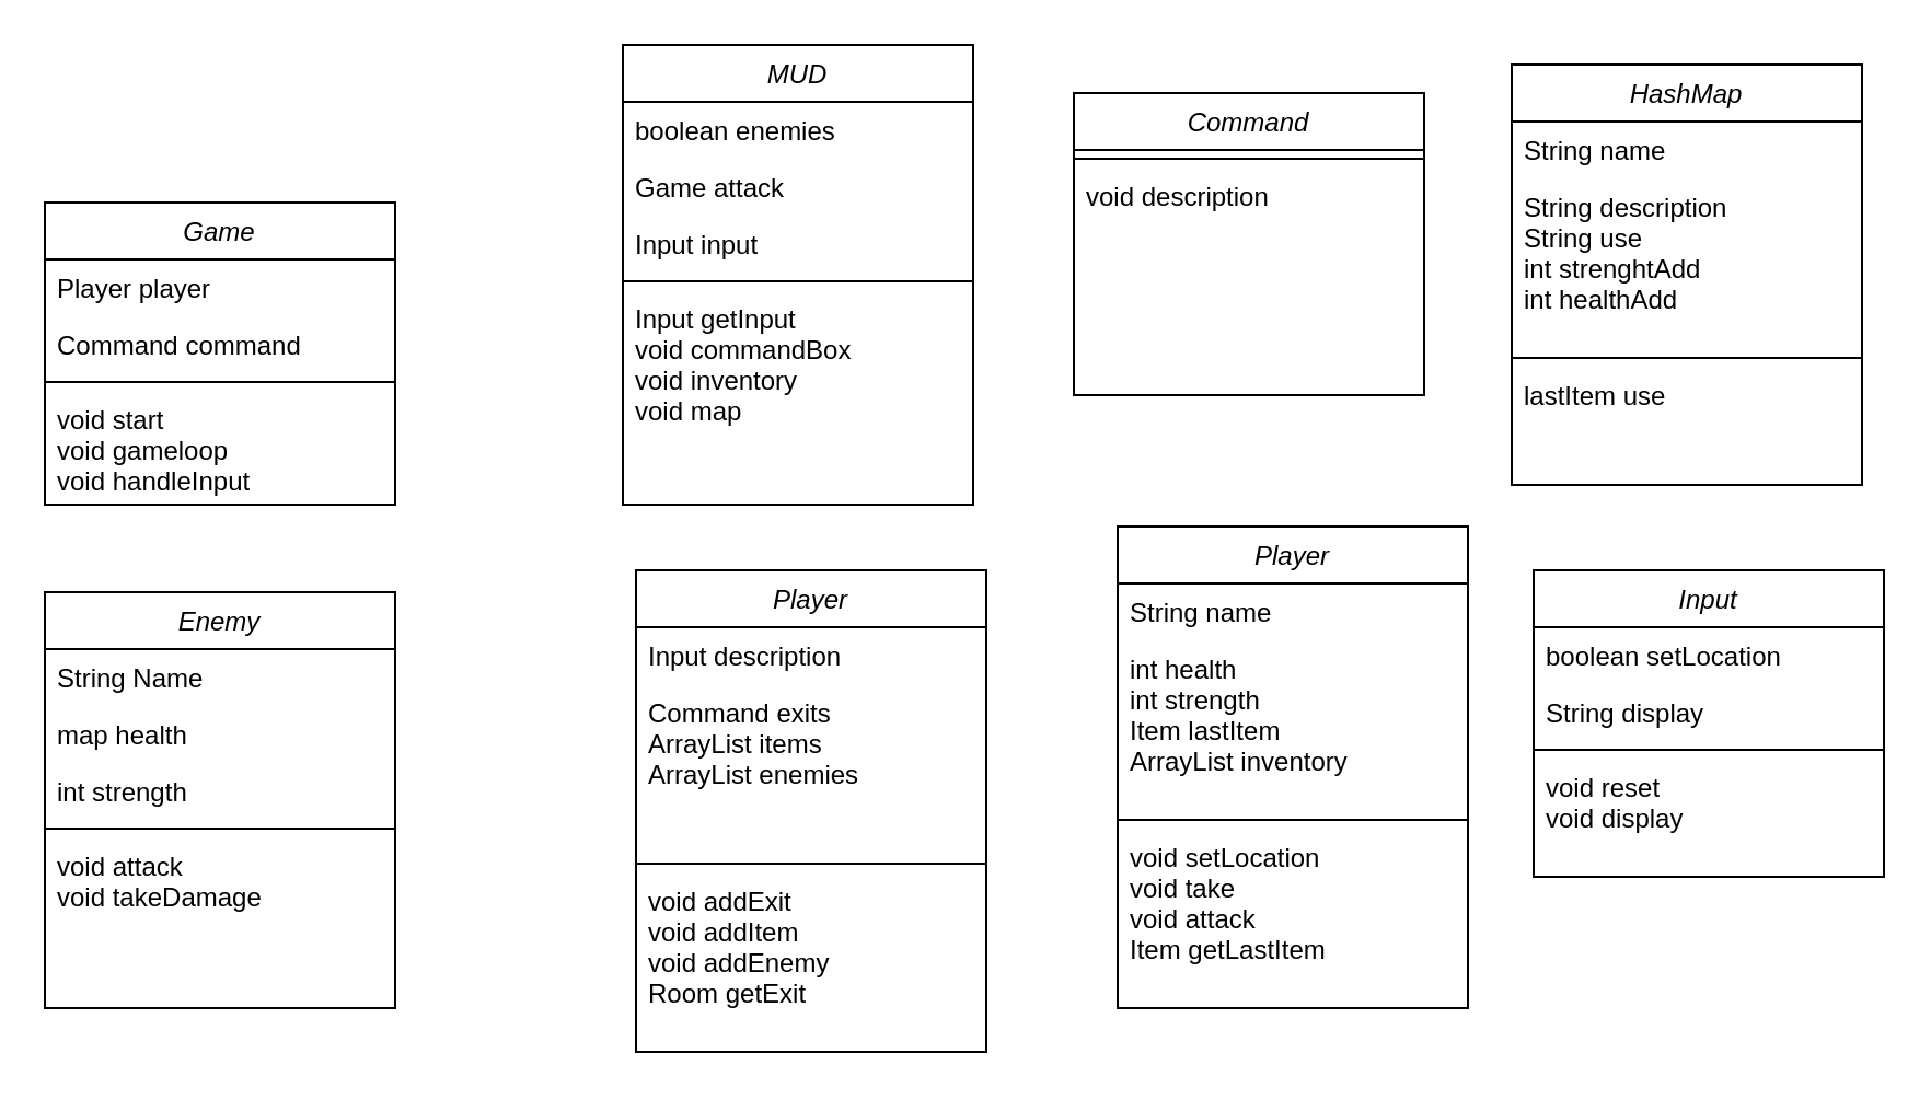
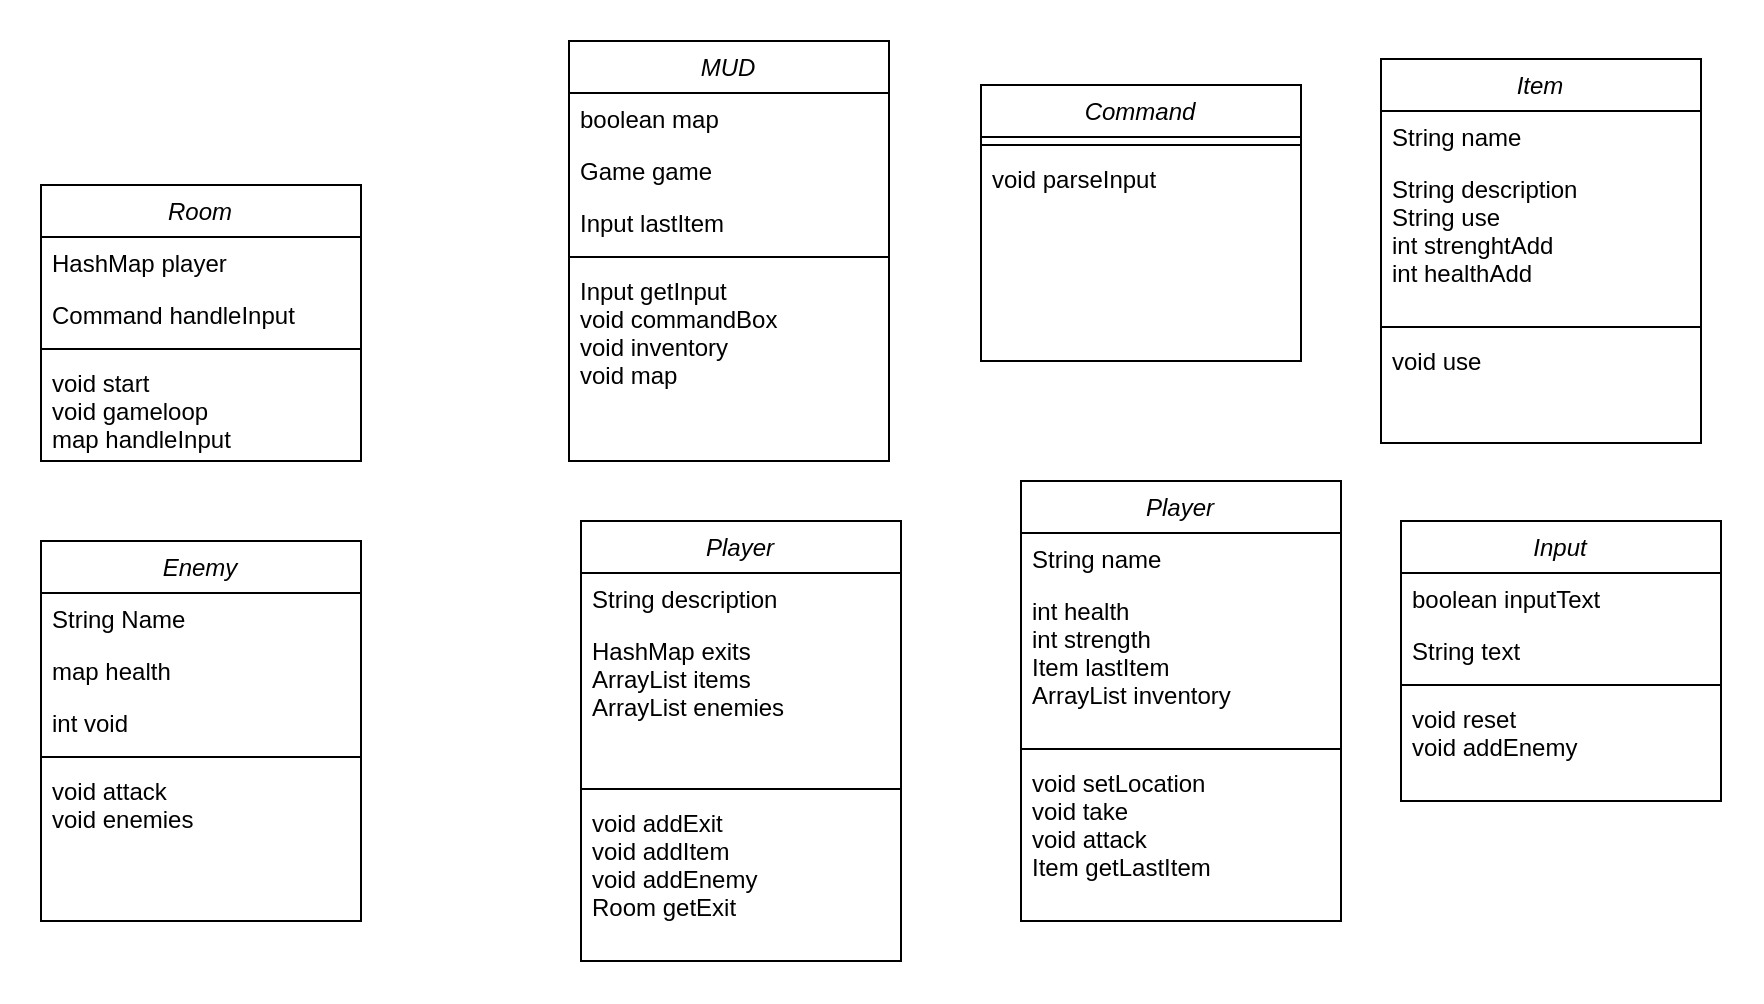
  <mxCell id="0" />
  <mxCell id="1" parent="0" />
  <mxCell id="2" value="MUD" style="swimlane;fontStyle=2;align=center;verticalAlign=top;childLayout=stackLayout;horizontal=1;startSize=26;horizontalStack=0;resizeParent=1;resizeLast=0;collapsible=1;marginBottom=0;rounded=0;shadow=0;strokeWidth=1;" parent="1" vertex="1"><mxGeometry x="284" y="20" width="160" height="210" as="geometry"><mxRectangle x="230" y="140" width="160" height="26" as="alternateBounds" /></mxGeometry></mxCell>
- <mxCell id="3" value="boolean enemies" style="text;align=left;verticalAlign=top;spacingLeft=4;spacingRight=4;overflow=hidden;rotatable=0;points=[[0,0.5],[1,0.5]];portConstraint=eastwest;" parent="2" vertex="1"><mxGeometry y="26" width="160" height="26" as="geometry" /></mxCell>
- <mxCell id="4" value="Game attack" style="text;align=left;verticalAlign=top;spacingLeft=4;spacingRight=4;overflow=hidden;rotatable=0;points=[[0,0.5],[1,0.5]];portConstraint=eastwest;rounded=0;shadow=0;html=0;" parent="2" vertex="1"><mxGeometry y="52" width="160" height="26" as="geometry" /></mxCell>
- <mxCell id="5" value="Input input" style="text;align=left;verticalAlign=top;spacingLeft=4;spacingRight=4;overflow=hidden;rotatable=0;points=[[0,0.5],[1,0.5]];portConstraint=eastwest;rounded=0;shadow=0;html=0;" parent="2" vertex="1"><mxGeometry y="78" width="160" height="26" as="geometry" /></mxCell>
+ <mxCell id="3" value="boolean map" style="text;align=left;verticalAlign=top;spacingLeft=4;spacingRight=4;overflow=hidden;rotatable=0;points=[[0,0.5],[1,0.5]];portConstraint=eastwest;" parent="2" vertex="1"><mxGeometry y="26" width="160" height="26" as="geometry" /></mxCell>
+ <mxCell id="4" value="Game game" style="text;align=left;verticalAlign=top;spacingLeft=4;spacingRight=4;overflow=hidden;rotatable=0;points=[[0,0.5],[1,0.5]];portConstraint=eastwest;rounded=0;shadow=0;html=0;" parent="2" vertex="1"><mxGeometry y="52" width="160" height="26" as="geometry" /></mxCell>
+ <mxCell id="5" value="Input lastItem" style="text;align=left;verticalAlign=top;spacingLeft=4;spacingRight=4;overflow=hidden;rotatable=0;points=[[0,0.5],[1,0.5]];portConstraint=eastwest;rounded=0;shadow=0;html=0;" parent="2" vertex="1"><mxGeometry y="78" width="160" height="26" as="geometry" /></mxCell>
  <mxCell id="6" value="" style="line;html=1;strokeWidth=1;align=left;verticalAlign=middle;spacingTop=-1;spacingLeft=3;spacingRight=3;rotatable=0;labelPosition=right;points=[];portConstraint=eastwest;" parent="2" vertex="1"><mxGeometry y="104" width="160" height="8" as="geometry" /></mxCell>
  <mxCell id="7" value="Input getInput&#10;void commandBox&#10;void inventory&#10;void map" style="text;align=left;verticalAlign=top;spacingLeft=4;spacingRight=4;overflow=hidden;rotatable=0;points=[[0,0.5],[1,0.5]];portConstraint=eastwest;" parent="2" vertex="1"><mxGeometry y="112" width="160" height="98" as="geometry" /></mxCell>
  <mxCell id="8" value="Command" style="swimlane;fontStyle=2;align=center;verticalAlign=top;childLayout=stackLayout;horizontal=1;startSize=26;horizontalStack=0;resizeParent=1;resizeLast=0;collapsible=1;marginBottom=0;rounded=0;shadow=0;strokeWidth=1;" vertex="1" parent="1"><mxGeometry x="490" y="42" width="160" height="138" as="geometry"><mxRectangle x="230" y="140" width="160" height="26" as="alternateBounds" /></mxGeometry></mxCell>
  <mxCell id="9" value="" style="line;html=1;strokeWidth=1;align=left;verticalAlign=middle;spacingTop=-1;spacingLeft=3;spacingRight=3;rotatable=0;labelPosition=right;points=[];portConstraint=eastwest;" vertex="1" parent="8"><mxGeometry y="26" width="160" height="8" as="geometry" /></mxCell>
- <mxCell id="10" value="void description" style="text;align=left;verticalAlign=top;spacingLeft=4;spacingRight=4;overflow=hidden;rotatable=0;points=[[0,0.5],[1,0.5]];portConstraint=eastwest;" vertex="1" parent="8"><mxGeometry y="34" width="160" height="26" as="geometry" /></mxCell>
+ <mxCell id="10" value="void parseInput" style="text;align=left;verticalAlign=top;spacingLeft=4;spacingRight=4;overflow=hidden;rotatable=0;points=[[0,0.5],[1,0.5]];portConstraint=eastwest;" vertex="1" parent="8"><mxGeometry y="34" width="160" height="26" as="geometry" /></mxCell>
  <mxCell id="11" value="Input" style="swimlane;fontStyle=2;align=center;verticalAlign=top;childLayout=stackLayout;horizontal=1;startSize=26;horizontalStack=0;resizeParent=1;resizeLast=0;collapsible=1;marginBottom=0;rounded=0;shadow=0;strokeWidth=1;" vertex="1" parent="1"><mxGeometry x="700" y="260" width="160" height="140" as="geometry"><mxRectangle x="230" y="140" width="160" height="26" as="alternateBounds" /></mxGeometry></mxCell>
- <mxCell id="12" value="boolean setLocation" style="text;align=left;verticalAlign=top;spacingLeft=4;spacingRight=4;overflow=hidden;rotatable=0;points=[[0,0.5],[1,0.5]];portConstraint=eastwest;" vertex="1" parent="11"><mxGeometry y="26" width="160" height="26" as="geometry" /></mxCell>
- <mxCell id="13" value="String display" style="text;align=left;verticalAlign=top;spacingLeft=4;spacingRight=4;overflow=hidden;rotatable=0;points=[[0,0.5],[1,0.5]];portConstraint=eastwest;rounded=0;shadow=0;html=0;" vertex="1" parent="11"><mxGeometry y="52" width="160" height="26" as="geometry" /></mxCell>
+ <mxCell id="12" value="boolean inputText" style="text;align=left;verticalAlign=top;spacingLeft=4;spacingRight=4;overflow=hidden;rotatable=0;points=[[0,0.5],[1,0.5]];portConstraint=eastwest;" vertex="1" parent="11"><mxGeometry y="26" width="160" height="26" as="geometry" /></mxCell>
+ <mxCell id="13" value="String text" style="text;align=left;verticalAlign=top;spacingLeft=4;spacingRight=4;overflow=hidden;rotatable=0;points=[[0,0.5],[1,0.5]];portConstraint=eastwest;rounded=0;shadow=0;html=0;" vertex="1" parent="11"><mxGeometry y="52" width="160" height="26" as="geometry" /></mxCell>
  <mxCell id="14" value="" style="line;html=1;strokeWidth=1;align=left;verticalAlign=middle;spacingTop=-1;spacingLeft=3;spacingRight=3;rotatable=0;labelPosition=right;points=[];portConstraint=eastwest;" vertex="1" parent="11"><mxGeometry y="78" width="160" height="8" as="geometry" /></mxCell>
- <mxCell id="15" value="void reset&#10;void display" style="text;align=left;verticalAlign=top;spacingLeft=4;spacingRight=4;overflow=hidden;rotatable=0;points=[[0,0.5],[1,0.5]];portConstraint=eastwest;" vertex="1" parent="11"><mxGeometry y="86" width="160" height="54" as="geometry" /></mxCell>
- <mxCell id="16" value="Game" style="swimlane;fontStyle=2;align=center;verticalAlign=top;childLayout=stackLayout;horizontal=1;startSize=26;horizontalStack=0;resizeParent=1;resizeLast=0;collapsible=1;marginBottom=0;rounded=0;shadow=0;strokeWidth=1;" vertex="1" parent="1"><mxGeometry x="20" y="92" width="160" height="138" as="geometry"><mxRectangle x="230" y="140" width="160" height="26" as="alternateBounds" /></mxGeometry></mxCell>
- <mxCell id="17" value="Player player" style="text;align=left;verticalAlign=top;spacingLeft=4;spacingRight=4;overflow=hidden;rotatable=0;points=[[0,0.5],[1,0.5]];portConstraint=eastwest;" vertex="1" parent="16"><mxGeometry y="26" width="160" height="26" as="geometry" /></mxCell>
- <mxCell id="18" value="Command command" style="text;align=left;verticalAlign=top;spacingLeft=4;spacingRight=4;overflow=hidden;rotatable=0;points=[[0,0.5],[1,0.5]];portConstraint=eastwest;rounded=0;shadow=0;html=0;" vertex="1" parent="16"><mxGeometry y="52" width="160" height="26" as="geometry" /></mxCell>
+ <mxCell id="15" value="void reset&#10;void addEnemy" style="text;align=left;verticalAlign=top;spacingLeft=4;spacingRight=4;overflow=hidden;rotatable=0;points=[[0,0.5],[1,0.5]];portConstraint=eastwest;" vertex="1" parent="11"><mxGeometry y="86" width="160" height="54" as="geometry" /></mxCell>
+ <mxCell id="16" value="Room" style="swimlane;fontStyle=2;align=center;verticalAlign=top;childLayout=stackLayout;horizontal=1;startSize=26;horizontalStack=0;resizeParent=1;resizeLast=0;collapsible=1;marginBottom=0;rounded=0;shadow=0;strokeWidth=1;" vertex="1" parent="1"><mxGeometry x="20" y="92" width="160" height="138" as="geometry"><mxRectangle x="230" y="140" width="160" height="26" as="alternateBounds" /></mxGeometry></mxCell>
+ <mxCell id="17" value="HashMap player" style="text;align=left;verticalAlign=top;spacingLeft=4;spacingRight=4;overflow=hidden;rotatable=0;points=[[0,0.5],[1,0.5]];portConstraint=eastwest;" vertex="1" parent="16"><mxGeometry y="26" width="160" height="26" as="geometry" /></mxCell>
+ <mxCell id="18" value="Command handleInput" style="text;align=left;verticalAlign=top;spacingLeft=4;spacingRight=4;overflow=hidden;rotatable=0;points=[[0,0.5],[1,0.5]];portConstraint=eastwest;rounded=0;shadow=0;html=0;" vertex="1" parent="16"><mxGeometry y="52" width="160" height="26" as="geometry" /></mxCell>
  <mxCell id="19" value="" style="line;html=1;strokeWidth=1;align=left;verticalAlign=middle;spacingTop=-1;spacingLeft=3;spacingRight=3;rotatable=0;labelPosition=right;points=[];portConstraint=eastwest;" vertex="1" parent="16"><mxGeometry y="78" width="160" height="8" as="geometry" /></mxCell>
- <mxCell id="20" value="void start&#10;void gameloop&#10;void handleInput" style="text;align=left;verticalAlign=top;spacingLeft=4;spacingRight=4;overflow=hidden;rotatable=0;points=[[0,0.5],[1,0.5]];portConstraint=eastwest;" vertex="1" parent="16"><mxGeometry y="86" width="160" height="44" as="geometry" /></mxCell>
+ <mxCell id="20" value="void start&#10;void gameloop&#10;map handleInput" style="text;align=left;verticalAlign=top;spacingLeft=4;spacingRight=4;overflow=hidden;rotatable=0;points=[[0,0.5],[1,0.5]];portConstraint=eastwest;" vertex="1" parent="16"><mxGeometry y="86" width="160" height="44" as="geometry" /></mxCell>
  <mxCell id="21" value="Enemy" style="swimlane;fontStyle=2;align=center;verticalAlign=top;childLayout=stackLayout;horizontal=1;startSize=26;horizontalStack=0;resizeParent=1;resizeLast=0;collapsible=1;marginBottom=0;rounded=0;shadow=0;strokeWidth=1;" vertex="1" parent="1"><mxGeometry x="20" y="270" width="160" height="190" as="geometry"><mxRectangle x="230" y="140" width="160" height="26" as="alternateBounds" /></mxGeometry></mxCell>
  <mxCell id="22" value="String Name" style="text;align=left;verticalAlign=top;spacingLeft=4;spacingRight=4;overflow=hidden;rotatable=0;points=[[0,0.5],[1,0.5]];portConstraint=eastwest;" vertex="1" parent="21"><mxGeometry y="26" width="160" height="26" as="geometry" /></mxCell>
  <mxCell id="23" value="map health" style="text;align=left;verticalAlign=top;spacingLeft=4;spacingRight=4;overflow=hidden;rotatable=0;points=[[0,0.5],[1,0.5]];portConstraint=eastwest;rounded=0;shadow=0;html=0;" vertex="1" parent="21"><mxGeometry y="52" width="160" height="26" as="geometry" /></mxCell>
- <mxCell id="24" value="int strength" style="text;align=left;verticalAlign=top;spacingLeft=4;spacingRight=4;overflow=hidden;rotatable=0;points=[[0,0.5],[1,0.5]];portConstraint=eastwest;rounded=0;shadow=0;html=0;" vertex="1" parent="21"><mxGeometry y="78" width="160" height="26" as="geometry" /></mxCell>
+ <mxCell id="24" value="int void" style="text;align=left;verticalAlign=top;spacingLeft=4;spacingRight=4;overflow=hidden;rotatable=0;points=[[0,0.5],[1,0.5]];portConstraint=eastwest;rounded=0;shadow=0;html=0;" vertex="1" parent="21"><mxGeometry y="78" width="160" height="26" as="geometry" /></mxCell>
  <mxCell id="25" value="" style="line;html=1;strokeWidth=1;align=left;verticalAlign=middle;spacingTop=-1;spacingLeft=3;spacingRight=3;rotatable=0;labelPosition=right;points=[];portConstraint=eastwest;" vertex="1" parent="21"><mxGeometry y="104" width="160" height="8" as="geometry" /></mxCell>
- <mxCell id="26" value="void attack&#10;void takeDamage" style="text;align=left;verticalAlign=top;spacingLeft=4;spacingRight=4;overflow=hidden;rotatable=0;points=[[0,0.5],[1,0.5]];portConstraint=eastwest;" vertex="1" parent="21"><mxGeometry y="112" width="160" height="78" as="geometry" /></mxCell>
- <mxCell id="27" value="HashMap" style="swimlane;fontStyle=2;align=center;verticalAlign=top;childLayout=stackLayout;horizontal=1;startSize=26;horizontalStack=0;resizeParent=1;resizeLast=0;collapsible=1;marginBottom=0;rounded=0;shadow=0;strokeWidth=1;" vertex="1" parent="1"><mxGeometry x="690" y="29" width="160" height="192" as="geometry"><mxRectangle x="230" y="140" width="160" height="26" as="alternateBounds" /></mxGeometry></mxCell>
+ <mxCell id="26" value="void attack&#10;void enemies" style="text;align=left;verticalAlign=top;spacingLeft=4;spacingRight=4;overflow=hidden;rotatable=0;points=[[0,0.5],[1,0.5]];portConstraint=eastwest;" vertex="1" parent="21"><mxGeometry y="112" width="160" height="78" as="geometry" /></mxCell>
+ <mxCell id="27" value="Item" style="swimlane;fontStyle=2;align=center;verticalAlign=top;childLayout=stackLayout;horizontal=1;startSize=26;horizontalStack=0;resizeParent=1;resizeLast=0;collapsible=1;marginBottom=0;rounded=0;shadow=0;strokeWidth=1;" vertex="1" parent="1"><mxGeometry x="690" y="29" width="160" height="192" as="geometry"><mxRectangle x="230" y="140" width="160" height="26" as="alternateBounds" /></mxGeometry></mxCell>
  <mxCell id="28" value="String name" style="text;align=left;verticalAlign=top;spacingLeft=4;spacingRight=4;overflow=hidden;rotatable=0;points=[[0,0.5],[1,0.5]];portConstraint=eastwest;" vertex="1" parent="27"><mxGeometry y="26" width="160" height="26" as="geometry" /></mxCell>
  <mxCell id="29" value="String description&#10;String use&#10;int strenghtAdd&#10;int healthAdd" style="text;align=left;verticalAlign=top;spacingLeft=4;spacingRight=4;overflow=hidden;rotatable=0;points=[[0,0.5],[1,0.5]];portConstraint=eastwest;rounded=0;shadow=0;html=0;" vertex="1" parent="27"><mxGeometry y="52" width="160" height="78" as="geometry" /></mxCell>
  <mxCell id="30" value="" style="line;html=1;strokeWidth=1;align=left;verticalAlign=middle;spacingTop=-1;spacingLeft=3;spacingRight=3;rotatable=0;labelPosition=right;points=[];portConstraint=eastwest;" vertex="1" parent="27"><mxGeometry y="130" width="160" height="8" as="geometry" /></mxCell>
- <mxCell id="31" value="lastItem use" style="text;align=left;verticalAlign=top;spacingLeft=4;spacingRight=4;overflow=hidden;rotatable=0;points=[[0,0.5],[1,0.5]];portConstraint=eastwest;" vertex="1" parent="27"><mxGeometry y="138" width="160" height="54" as="geometry" /></mxCell>
+ <mxCell id="31" value="void use" style="text;align=left;verticalAlign=top;spacingLeft=4;spacingRight=4;overflow=hidden;rotatable=0;points=[[0,0.5],[1,0.5]];portConstraint=eastwest;" vertex="1" parent="27"><mxGeometry y="138" width="160" height="54" as="geometry" /></mxCell>
  <mxCell id="32" value="Player" style="swimlane;fontStyle=2;align=center;verticalAlign=top;childLayout=stackLayout;horizontal=1;startSize=26;horizontalStack=0;resizeParent=1;resizeLast=0;collapsible=1;marginBottom=0;rounded=0;shadow=0;strokeWidth=1;" vertex="1" parent="1"><mxGeometry x="510" y="240" width="160" height="220" as="geometry"><mxRectangle x="230" y="140" width="160" height="26" as="alternateBounds" /></mxGeometry></mxCell>
  <mxCell id="33" value="String name" style="text;align=left;verticalAlign=top;spacingLeft=4;spacingRight=4;overflow=hidden;rotatable=0;points=[[0,0.5],[1,0.5]];portConstraint=eastwest;" vertex="1" parent="32"><mxGeometry y="26" width="160" height="26" as="geometry" /></mxCell>
  <mxCell id="34" value="int health&#10;int strength&#10;Item lastItem&#10;ArrayList inventory" style="text;align=left;verticalAlign=top;spacingLeft=4;spacingRight=4;overflow=hidden;rotatable=0;points=[[0,0.5],[1,0.5]];portConstraint=eastwest;rounded=0;shadow=0;html=0;" vertex="1" parent="32"><mxGeometry y="52" width="160" height="78" as="geometry" /></mxCell>
  <mxCell id="35" value="" style="line;html=1;strokeWidth=1;align=left;verticalAlign=middle;spacingTop=-1;spacingLeft=3;spacingRight=3;rotatable=0;labelPosition=right;points=[];portConstraint=eastwest;" vertex="1" parent="32"><mxGeometry y="130" width="160" height="8" as="geometry" /></mxCell>
  <mxCell id="36" value="void setLocation&#10;void take&#10;void attack&#10;Item getLastItem" style="text;align=left;verticalAlign=top;spacingLeft=4;spacingRight=4;overflow=hidden;rotatable=0;points=[[0,0.5],[1,0.5]];portConstraint=eastwest;" vertex="1" parent="32"><mxGeometry y="138" width="160" height="72" as="geometry" /></mxCell>
  <mxCell id="37" value="Player" style="swimlane;fontStyle=2;align=center;verticalAlign=top;childLayout=stackLayout;horizontal=1;startSize=26;horizontalStack=0;resizeParent=1;resizeLast=0;collapsible=1;marginBottom=0;rounded=0;shadow=0;strokeWidth=1;" vertex="1" parent="1"><mxGeometry x="290" y="260" width="160" height="220" as="geometry"><mxRectangle x="230" y="140" width="160" height="26" as="alternateBounds" /></mxGeometry></mxCell>
- <mxCell id="38" value="Input description" style="text;align=left;verticalAlign=top;spacingLeft=4;spacingRight=4;overflow=hidden;rotatable=0;points=[[0,0.5],[1,0.5]];portConstraint=eastwest;" vertex="1" parent="37"><mxGeometry y="26" width="160" height="26" as="geometry" /></mxCell>
- <mxCell id="39" value="Command exits&#10;ArrayList items&#10;ArrayList enemies   " style="text;align=left;verticalAlign=top;spacingLeft=4;spacingRight=4;overflow=hidden;rotatable=0;points=[[0,0.5],[1,0.5]];portConstraint=eastwest;rounded=0;shadow=0;html=0;" vertex="1" parent="37"><mxGeometry y="52" width="160" height="78" as="geometry" /></mxCell>
+ <mxCell id="38" value="String description" style="text;align=left;verticalAlign=top;spacingLeft=4;spacingRight=4;overflow=hidden;rotatable=0;points=[[0,0.5],[1,0.5]];portConstraint=eastwest;" vertex="1" parent="37"><mxGeometry y="26" width="160" height="26" as="geometry" /></mxCell>
+ <mxCell id="39" value="HashMap exits&#10;ArrayList items&#10;ArrayList enemies   " style="text;align=left;verticalAlign=top;spacingLeft=4;spacingRight=4;overflow=hidden;rotatable=0;points=[[0,0.5],[1,0.5]];portConstraint=eastwest;rounded=0;shadow=0;html=0;" vertex="1" parent="37"><mxGeometry y="52" width="160" height="78" as="geometry" /></mxCell>
  <mxCell id="40" value="" style="line;html=1;strokeWidth=1;align=left;verticalAlign=middle;spacingTop=-1;spacingLeft=3;spacingRight=3;rotatable=0;labelPosition=right;points=[];portConstraint=eastwest;" vertex="1" parent="37"><mxGeometry y="130" width="160" height="8" as="geometry" /></mxCell>
  <mxCell id="41" value="void addExit&#10;void addItem&#10;void addEnemy&#10;Room getExit" style="text;align=left;verticalAlign=top;spacingLeft=4;spacingRight=4;overflow=hidden;rotatable=0;points=[[0,0.5],[1,0.5]];portConstraint=eastwest;" vertex="1" parent="37"><mxGeometry y="138" width="160" height="72" as="geometry" /></mxCell>
